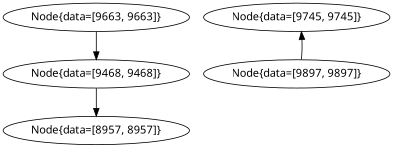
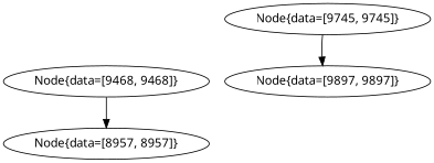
  digraph {
    fontname="Noto Sans"
    node [fontname="Noto Sans"]
    edge [fontname="Noto Sans"]
-   n1 [label="Node{data=[9663, 9663]}"]
    n2 [label="Node{data=[9468, 9468]}"]
    n3 [label="Node{data=[8957, 8957]}"]
    n4 [label="Node{data=[9745, 9745]}"]
    n5 [label="Node{data=[9897, 9897]}"]
-   n1 -> n2
    n2 -> n3
-   n5 -> n4
+   n4 -> n5
  }
